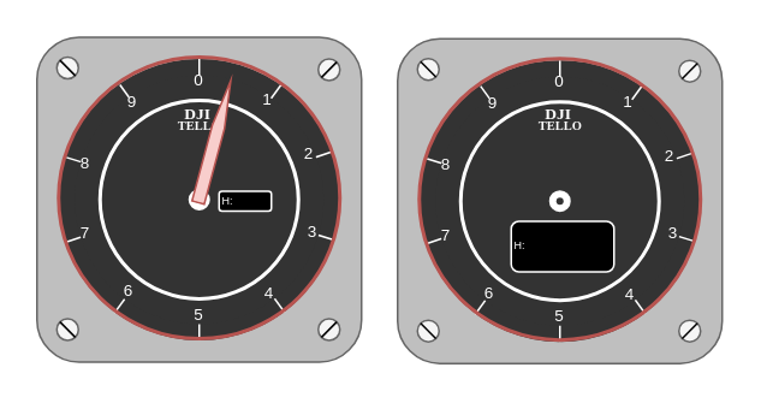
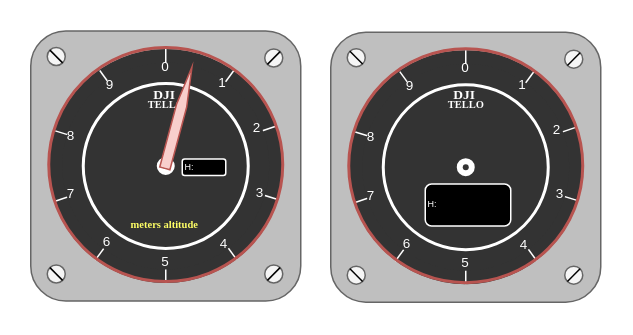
  <mxCell id="0" />
  <mxCell id="1" parent="0" />
  <mxCell id="2" value="" style="rounded=1;whiteSpace=wrap;html=1;strokeColor=#666666;fontColor=#333333;fillColor=#BFBFBF;arcSize=13;" parent="1" vertex="1"><mxGeometry x="20" y="20" width="180" height="180" as="geometry" /></mxCell>
  <mxCell id="3" value="" style="ellipse;whiteSpace=wrap;html=1;fontColor=#333333;fillColor=#333333;strokeColor=none;rotation=0;" parent="1" vertex="1"><mxGeometry x="32" y="32" width="156" height="156" as="geometry" /></mxCell>
  <mxCell id="4" value="" style="endArrow=none;html=1;strokeColor=#FFFFFF;fontSize=7;strokeWidth=2;" parent="1" target="3" edge="1"><mxGeometry width="50" height="50" relative="1" as="geometry"><mxPoint x="110" y="32" as="sourcePoint" /><mxPoint x="110" y="174" as="targetPoint" /></mxGeometry></mxCell>
  <mxCell id="5" value="" style="endArrow=none;html=1;exitX=0.5;exitY=1;exitDx=0;exitDy=0;entryX=0.5;entryY=0;entryDx=0;entryDy=0;strokeColor=#FFFFFF;strokeWidth=1;" parent="1" source="3" target="3" edge="1"><mxGeometry width="50" height="50" relative="1" as="geometry"><mxPoint x="100" y="190" as="sourcePoint" /><mxPoint x="150" y="140" as="targetPoint" /></mxGeometry></mxCell>
  <mxCell id="6" value="" style="endArrow=none;html=1;exitX=0.803;exitY=0.9;exitDx=0;exitDy=0;strokeColor=#FFFFFF;strokeWidth=1;entryX=0.218;entryY=0.092;entryDx=0;entryDy=0;entryPerimeter=0;exitPerimeter=0;" parent="1" source="3" target="3" edge="1"><mxGeometry width="50" height="50" relative="1" as="geometry"><mxPoint x="158" y="179" as="sourcePoint" /><mxPoint x="61" y="41" as="targetPoint" /></mxGeometry></mxCell>
  <mxCell id="7" value="" style="endArrow=none;html=1;entryX=0.028;entryY=0.35;entryDx=0;entryDy=0;strokeColor=#FFFFFF;strokeWidth=1;entryPerimeter=0;exitX=0.972;exitY=0.641;exitDx=0;exitDy=0;exitPerimeter=0;" parent="1" source="3" target="3" edge="1"><mxGeometry width="50" height="50" relative="1" as="geometry"><mxPoint x="181" y="139" as="sourcePoint" /><mxPoint x="38" y="79" as="targetPoint" /></mxGeometry></mxCell>
  <mxCell id="8" value="" style="endArrow=none;html=1;exitX=0.199;exitY=0.902;exitDx=0;exitDy=0;entryX=0.786;entryY=0.09;entryDx=0;entryDy=0;strokeColor=#FFFFFF;strokeWidth=1;entryPerimeter=0;exitPerimeter=0;" parent="1" source="3" edge="1"><mxGeometry width="50" height="50" relative="1" as="geometry"><mxPoint x="55.846" y="165.154" as="sourcePoint" /><mxPoint x="155.616" y="46.04" as="targetPoint" /></mxGeometry></mxCell>
  <mxCell id="9" value="" style="endArrow=none;html=1;exitX=0.024;exitY=0.652;exitDx=0;exitDy=0;entryX=0.967;entryY=0.331;entryDx=0;entryDy=0;strokeColor=#FFFFFF;strokeWidth=1;entryPerimeter=0;exitPerimeter=0;" parent="1" source="3" target="3" edge="1"><mxGeometry width="50" height="50" relative="1" as="geometry"><mxPoint x="35" y="132" as="sourcePoint" /><mxPoint x="206" y="78" as="targetPoint" /></mxGeometry></mxCell>
  <mxCell id="10" value="" style="ellipse;whiteSpace=wrap;html=1;fontColor=#333333;fillColor=#333333;strokeColor=none;rotation=0;" parent="1" vertex="1"><mxGeometry x="41" y="41" width="138" height="138" as="geometry" /></mxCell>
  <mxCell id="11" value="" style="ellipse;whiteSpace=wrap;html=1;aspect=fixed;strokeColor=#b85450;fillColor=none;strokeWidth=2;" parent="1" vertex="1"><mxGeometry x="32" y="31" width="156" height="156" as="geometry" /></mxCell>
  <mxCell id="12" value="&lt;font color=&quot;#ffffff&quot; style=&quot;font-size: 9px;&quot;&gt;0&lt;/font&gt;" style="text;html=1;strokeColor=none;fillColor=none;align=center;verticalAlign=middle;whiteSpace=wrap;rounded=0;fontSize=9;" parent="1" vertex="1"><mxGeometry x="108" y="39" width="4" height="10" as="geometry" /></mxCell>
  <mxCell id="13" value="&lt;font color=&quot;#ffffff&quot; style=&quot;font-size: 9px&quot;&gt;1&lt;/font&gt;" style="text;html=1;strokeColor=none;fillColor=none;align=center;verticalAlign=middle;whiteSpace=wrap;rounded=0;fontSize=9;" parent="1" vertex="1"><mxGeometry x="146" y="50" width="4" height="10" as="geometry" /></mxCell>
  <mxCell id="14" value="&lt;font color=&quot;#ffffff&quot; style=&quot;font-size: 9px&quot;&gt;2&lt;/font&gt;" style="text;html=1;strokeColor=none;fillColor=none;align=center;verticalAlign=middle;whiteSpace=wrap;rounded=0;fontSize=9;" parent="1" vertex="1"><mxGeometry x="169" y="80" width="4" height="10" as="geometry" /></mxCell>
  <mxCell id="15" value="&lt;font color=&quot;#ffffff&quot; style=&quot;font-size: 9px&quot;&gt;3&lt;/font&gt;" style="text;html=1;strokeColor=none;fillColor=none;align=center;verticalAlign=middle;whiteSpace=wrap;rounded=0;fontSize=9;" parent="1" vertex="1"><mxGeometry x="171" y="123" width="4" height="10" as="geometry" /></mxCell>
  <mxCell id="16" value="&lt;font color=&quot;#ffffff&quot; style=&quot;font-size: 9px&quot;&gt;4&lt;/font&gt;" style="text;html=1;strokeColor=none;fillColor=none;align=center;verticalAlign=middle;whiteSpace=wrap;rounded=0;fontSize=9;" parent="1" vertex="1"><mxGeometry x="147" y="157" width="4" height="10" as="geometry" /></mxCell>
  <mxCell id="17" value="&lt;font color=&quot;#ffffff&quot; style=&quot;font-size: 9px&quot;&gt;5&lt;/font&gt;" style="text;html=1;strokeColor=none;fillColor=none;align=center;verticalAlign=middle;whiteSpace=wrap;rounded=0;fontSize=9;" parent="1" vertex="1"><mxGeometry x="108" y="169" width="4" height="10" as="geometry" /></mxCell>
  <mxCell id="18" value="&lt;font color=&quot;#ffffff&quot; style=&quot;font-size: 9px&quot;&gt;6&lt;/font&gt;" style="text;html=1;strokeColor=none;fillColor=none;align=center;verticalAlign=middle;whiteSpace=wrap;rounded=0;fontSize=9;" parent="1" vertex="1"><mxGeometry x="69" y="156" width="4" height="10" as="geometry" /></mxCell>
  <mxCell id="19" value="&lt;font color=&quot;#ffffff&quot; style=&quot;font-size: 9px&quot;&gt;7&lt;/font&gt;" style="text;html=1;strokeColor=none;fillColor=none;align=center;verticalAlign=middle;whiteSpace=wrap;rounded=0;fontSize=9;" parent="1" vertex="1"><mxGeometry x="45" y="124.25" width="4" height="10" as="geometry" /></mxCell>
  <mxCell id="20" value="&lt;font color=&quot;#ffffff&quot; style=&quot;font-size: 9px&quot;&gt;8&lt;/font&gt;" style="text;html=1;strokeColor=none;fillColor=none;align=center;verticalAlign=middle;whiteSpace=wrap;rounded=0;fontSize=9;" parent="1" vertex="1"><mxGeometry x="45" y="85" width="4" height="10" as="geometry" /></mxCell>
  <mxCell id="21" value="&lt;font color=&quot;#ffffff&quot; style=&quot;font-size: 9px&quot;&gt;9&lt;/font&gt;" style="text;html=1;strokeColor=none;fillColor=none;align=center;verticalAlign=middle;whiteSpace=wrap;rounded=0;fontSize=9;" parent="1" vertex="1"><mxGeometry x="71" y="51" width="4" height="10" as="geometry" /></mxCell>
  <mxCell id="22" value="" style="ellipse;whiteSpace=wrap;html=1;aspect=fixed;fontSize=9;strokeWidth=2;fillColor=none;fontColor=#FFFFFF;strokeColor=#FFFFFF;" parent="1" vertex="1"><mxGeometry x="55" y="55" width="110" height="110" as="geometry" /></mxCell>
  <mxCell id="23" value="" style="ellipse;whiteSpace=wrap;html=1;aspect=fixed;fontSize=9;fontColor=#FFFFFF;strokeColor=#FFFFFF;strokeWidth=2;" parent="1" vertex="1"><mxGeometry x="105" y="105" width="10" height="10" as="geometry" /></mxCell>
  <mxCell id="24" value="" style="ellipse;whiteSpace=wrap;html=1;aspect=fixed;fontSize=9;fontColor=#FFFFFF;strokeWidth=2;strokeColor=none;fillColor=#333333;" parent="1" vertex="1"><mxGeometry x="108" y="108" width="4" height="4" as="geometry" /></mxCell>
  <mxCell id="25" value="H:" style="rounded=1;whiteSpace=wrap;html=1;fontSize=6;fontColor=#FFFFFF;strokeColor=#FFFFFF;strokeWidth=1;fillColor=#000000;align=left;verticalAlign=middle;" parent="1" vertex="1"><mxGeometry x="121" y="105.25" width="29" height="11" as="geometry" /></mxCell>
  <mxCell id="26" style="rounded=0;orthogonalLoop=1;jettySize=auto;html=1;exitX=0;exitY=0;exitDx=0;exitDy=0;entryX=1;entryY=1;entryDx=0;entryDy=0;fontSize=6;fontColor=#FFFFFF;strokeColor=#000000;strokeWidth=1;endArrow=none;endFill=0;" parent="1" source="27" target="27" edge="1"><mxGeometry relative="1" as="geometry" /></mxCell>
  <mxCell id="27" value="" style="ellipse;whiteSpace=wrap;html=1;aspect=fixed;fontSize=6;fontColor=#333333;strokeColor=#666666;strokeWidth=1;fillColor=#f5f5f5;align=left;verticalAlign=middle;" parent="1" vertex="1"><mxGeometry x="31" y="31" width="12" height="12" as="geometry" /></mxCell>
  <mxCell id="28" style="edgeStyle=none;rounded=0;orthogonalLoop=1;jettySize=auto;html=1;exitX=0;exitY=0;exitDx=0;exitDy=0;entryX=1;entryY=1;entryDx=0;entryDy=0;fontSize=6;fontColor=#FFFFFF;endArrow=none;endFill=0;strokeColor=#000000;strokeWidth=1;" parent="1" source="27" target="27" edge="1"><mxGeometry relative="1" as="geometry" /></mxCell>
  <mxCell id="29" value="" style="ellipse;whiteSpace=wrap;html=1;aspect=fixed;fontSize=6;fontColor=#333333;strokeColor=#666666;strokeWidth=1;fillColor=#f5f5f5;align=left;verticalAlign=middle;" parent="1" vertex="1"><mxGeometry x="176" y="32" width="12" height="12" as="geometry" /></mxCell>
  <mxCell id="30" value="" style="ellipse;whiteSpace=wrap;html=1;aspect=fixed;fontSize=6;fontColor=#333333;strokeColor=#666666;strokeWidth=1;fillColor=#f5f5f5;align=left;verticalAlign=middle;" parent="1" vertex="1"><mxGeometry x="176" y="176" width="12" height="12" as="geometry" /></mxCell>
  <mxCell id="31" value="" style="ellipse;whiteSpace=wrap;html=1;aspect=fixed;fontSize=6;fontColor=#333333;strokeColor=#666666;strokeWidth=1;fillColor=#f5f5f5;align=left;verticalAlign=middle;" parent="1" vertex="1"><mxGeometry x="31" y="176" width="12" height="12" as="geometry" /></mxCell>
  <mxCell id="32" style="edgeStyle=none;rounded=0;orthogonalLoop=1;jettySize=auto;html=1;exitX=0;exitY=0;exitDx=0;exitDy=0;entryX=1;entryY=1;entryDx=0;entryDy=0;fontSize=6;fontColor=#FFFFFF;endArrow=none;endFill=0;strokeColor=#000000;strokeWidth=1;" parent="1" source="31" target="31" edge="1"><mxGeometry relative="1" as="geometry" /></mxCell>
  <mxCell id="33" style="edgeStyle=none;rounded=0;orthogonalLoop=1;jettySize=auto;html=1;exitX=0;exitY=1;exitDx=0;exitDy=0;entryX=1;entryY=0;entryDx=0;entryDy=0;fontSize=6;fontColor=#FFFFFF;endArrow=none;endFill=0;strokeColor=#000000;strokeWidth=1;" parent="1" source="29" target="29" edge="1"><mxGeometry relative="1" as="geometry" /></mxCell>
  <mxCell id="34" style="edgeStyle=none;rounded=0;orthogonalLoop=1;jettySize=auto;html=1;exitX=0;exitY=1;exitDx=0;exitDy=0;entryX=1;entryY=0;entryDx=0;entryDy=0;fontSize=6;fontColor=#FFFFFF;endArrow=none;endFill=0;strokeColor=#000000;strokeWidth=1;" parent="1" source="30" target="30" edge="1"><mxGeometry relative="1" as="geometry" /></mxCell>
  <mxCell id="35" value="&lt;b style=&quot;font-size: 9px;&quot;&gt;&lt;font face=&quot;Georgia&quot; style=&quot;font-size: 9px;&quot;&gt;DJI&lt;/font&gt;&lt;/b&gt;" style="text;html=1;strokeColor=none;fillColor=none;align=center;verticalAlign=middle;whiteSpace=wrap;rounded=0;fontFamily=Tahoma;fontSize=9;fontColor=#FFFFFF;" parent="1" vertex="1"><mxGeometry x="94.25" y="55" width="30.5" height="15" as="geometry" /></mxCell>
  <mxCell id="36" value="&lt;b style=&quot;font-size: 7px;&quot;&gt;&lt;font face=&quot;Georgia&quot; style=&quot;font-size: 7px;&quot;&gt;TELLO&lt;/font&gt;&lt;/b&gt;" style="text;html=1;strokeColor=none;fillColor=none;align=center;verticalAlign=middle;whiteSpace=wrap;rounded=0;fontFamily=Tahoma;fontSize=7;fontColor=#FFFFFF;" parent="1" vertex="1"><mxGeometry x="94.75" y="62" width="30.5" height="15" as="geometry" /></mxCell>
+ <mxCell id="37" value="&lt;b style=&quot;font-size: 7px&quot;&gt;&lt;font face=&quot;Garamond&quot; color=&quot;#ffff66&quot; style=&quot;font-size: 7px&quot;&gt;meters altitude&lt;/font&gt;&lt;br style=&quot;font-size: 7px&quot;&gt;&lt;/b&gt;" style="text;html=1;strokeColor=none;fillColor=none;align=center;verticalAlign=middle;whiteSpace=wrap;rounded=0;fontFamily=Tahoma;fontSize=7;fontColor=#FFFFFF;" parent="1" vertex="1"><mxGeometry x="84.25" y="141" width="50.5" height="17" as="geometry" /></mxCell>
  <mxCell id="38" value="" style="html=1;shadow=0;dashed=0;align=center;verticalAlign=middle;shape=mxgraph.arrows2.arrow;dy=0;dx=26.71;notch=0;labelBackgroundColor=none;fontFamily=Tahoma;fontSize=7;strokeColor=#b85450;strokeWidth=1;fillColor=#f8cecc;rotation=-75;" parent="1" vertex="1"><mxGeometry x="83.44" y="74.26" width="70" height="7" as="geometry" /></mxCell>
  <mxCell id="39" value="" style="rounded=1;whiteSpace=wrap;html=1;strokeColor=#666666;fontColor=#333333;fillColor=#BFBFBF;arcSize=13;" parent="1" vertex="1"><mxGeometry x="220" y="20.75" width="180" height="180" as="geometry" /></mxCell>
  <mxCell id="40" value="" style="ellipse;whiteSpace=wrap;html=1;fontColor=#333333;fillColor=#333333;strokeColor=none;rotation=0;" parent="1" vertex="1"><mxGeometry x="232" y="32.75" width="156" height="156" as="geometry" /></mxCell>
  <mxCell id="41" value="" style="endArrow=none;html=1;strokeColor=#FFFFFF;fontSize=7;strokeWidth=2;" parent="1" target="40" edge="1"><mxGeometry width="50" height="50" relative="1" as="geometry"><mxPoint x="310" y="32.75" as="sourcePoint" /><mxPoint x="310" y="174.75" as="targetPoint" /></mxGeometry></mxCell>
  <mxCell id="42" value="" style="endArrow=none;html=1;exitX=0.5;exitY=1;exitDx=0;exitDy=0;entryX=0.5;entryY=0;entryDx=0;entryDy=0;strokeColor=#FFFFFF;strokeWidth=1;" parent="1" source="40" target="40" edge="1"><mxGeometry width="50" height="50" relative="1" as="geometry"><mxPoint x="300" y="190.75" as="sourcePoint" /><mxPoint x="350" y="140.75" as="targetPoint" /></mxGeometry></mxCell>
  <mxCell id="43" value="" style="endArrow=none;html=1;exitX=0.803;exitY=0.9;exitDx=0;exitDy=0;strokeColor=#FFFFFF;strokeWidth=1;entryX=0.218;entryY=0.092;entryDx=0;entryDy=0;entryPerimeter=0;exitPerimeter=0;" parent="1" source="40" target="40" edge="1"><mxGeometry width="50" height="50" relative="1" as="geometry"><mxPoint x="358" y="179.75" as="sourcePoint" /><mxPoint x="261" y="41.75" as="targetPoint" /></mxGeometry></mxCell>
  <mxCell id="44" value="" style="endArrow=none;html=1;entryX=0.028;entryY=0.35;entryDx=0;entryDy=0;strokeColor=#FFFFFF;strokeWidth=1;entryPerimeter=0;exitX=0.972;exitY=0.641;exitDx=0;exitDy=0;exitPerimeter=0;" parent="1" source="40" target="40" edge="1"><mxGeometry width="50" height="50" relative="1" as="geometry"><mxPoint x="381" y="139.75" as="sourcePoint" /><mxPoint x="238" y="79.75" as="targetPoint" /></mxGeometry></mxCell>
  <mxCell id="45" value="" style="endArrow=none;html=1;exitX=0.199;exitY=0.902;exitDx=0;exitDy=0;entryX=0.786;entryY=0.09;entryDx=0;entryDy=0;strokeColor=#FFFFFF;strokeWidth=1;entryPerimeter=0;exitPerimeter=0;" parent="1" source="40" edge="1"><mxGeometry width="50" height="50" relative="1" as="geometry"><mxPoint x="255.846" y="165.904" as="sourcePoint" /><mxPoint x="355.616" y="46.79" as="targetPoint" /></mxGeometry></mxCell>
  <mxCell id="46" value="" style="endArrow=none;html=1;exitX=0.024;exitY=0.652;exitDx=0;exitDy=0;entryX=0.967;entryY=0.331;entryDx=0;entryDy=0;strokeColor=#FFFFFF;strokeWidth=1;entryPerimeter=0;exitPerimeter=0;" parent="1" source="40" target="40" edge="1"><mxGeometry width="50" height="50" relative="1" as="geometry"><mxPoint x="235" y="132.75" as="sourcePoint" /><mxPoint x="406" y="78.75" as="targetPoint" /></mxGeometry></mxCell>
  <mxCell id="47" value="" style="ellipse;whiteSpace=wrap;html=1;fontColor=#333333;fillColor=#333333;strokeColor=none;rotation=0;" parent="1" vertex="1"><mxGeometry x="241" y="41.75" width="138" height="138" as="geometry" /></mxCell>
  <mxCell id="48" value="" style="ellipse;whiteSpace=wrap;html=1;aspect=fixed;strokeColor=#b85450;fillColor=none;strokeWidth=2;" parent="1" vertex="1"><mxGeometry x="232" y="31.75" width="156" height="156" as="geometry" /></mxCell>
  <mxCell id="49" value="&lt;font color=&quot;#ffffff&quot; style=&quot;font-size: 9px;&quot;&gt;0&lt;/font&gt;" style="text;html=1;strokeColor=none;fillColor=none;align=center;verticalAlign=middle;whiteSpace=wrap;rounded=0;fontSize=9;" parent="1" vertex="1"><mxGeometry x="308" y="39.75" width="4" height="10" as="geometry" /></mxCell>
  <mxCell id="50" value="&lt;font color=&quot;#ffffff&quot; style=&quot;font-size: 9px&quot;&gt;1&lt;/font&gt;" style="text;html=1;strokeColor=none;fillColor=none;align=center;verticalAlign=middle;whiteSpace=wrap;rounded=0;fontSize=9;" parent="1" vertex="1"><mxGeometry x="346" y="50.75" width="4" height="10" as="geometry" /></mxCell>
  <mxCell id="51" value="&lt;font color=&quot;#ffffff&quot; style=&quot;font-size: 9px&quot;&gt;2&lt;/font&gt;" style="text;html=1;strokeColor=none;fillColor=none;align=center;verticalAlign=middle;whiteSpace=wrap;rounded=0;fontSize=9;" parent="1" vertex="1"><mxGeometry x="369" y="80.75" width="4" height="10" as="geometry" /></mxCell>
  <mxCell id="52" value="&lt;font color=&quot;#ffffff&quot; style=&quot;font-size: 9px&quot;&gt;3&lt;/font&gt;" style="text;html=1;strokeColor=none;fillColor=none;align=center;verticalAlign=middle;whiteSpace=wrap;rounded=0;fontSize=9;" parent="1" vertex="1"><mxGeometry x="371" y="123.75" width="4" height="10" as="geometry" /></mxCell>
  <mxCell id="53" value="&lt;font color=&quot;#ffffff&quot; style=&quot;font-size: 9px&quot;&gt;4&lt;/font&gt;" style="text;html=1;strokeColor=none;fillColor=none;align=center;verticalAlign=middle;whiteSpace=wrap;rounded=0;fontSize=9;" parent="1" vertex="1"><mxGeometry x="347" y="157.75" width="4" height="10" as="geometry" /></mxCell>
  <mxCell id="54" value="&lt;font color=&quot;#ffffff&quot; style=&quot;font-size: 9px&quot;&gt;5&lt;/font&gt;" style="text;html=1;strokeColor=none;fillColor=none;align=center;verticalAlign=middle;whiteSpace=wrap;rounded=0;fontSize=9;" parent="1" vertex="1"><mxGeometry x="308" y="169.75" width="4" height="10" as="geometry" /></mxCell>
  <mxCell id="55" value="&lt;font color=&quot;#ffffff&quot; style=&quot;font-size: 9px&quot;&gt;6&lt;/font&gt;" style="text;html=1;strokeColor=none;fillColor=none;align=center;verticalAlign=middle;whiteSpace=wrap;rounded=0;fontSize=9;" parent="1" vertex="1"><mxGeometry x="269" y="156.75" width="4" height="10" as="geometry" /></mxCell>
  <mxCell id="56" value="&lt;font color=&quot;#ffffff&quot; style=&quot;font-size: 9px&quot;&gt;7&lt;/font&gt;" style="text;html=1;strokeColor=none;fillColor=none;align=center;verticalAlign=middle;whiteSpace=wrap;rounded=0;fontSize=9;" parent="1" vertex="1"><mxGeometry x="245" y="125" width="4" height="10" as="geometry" /></mxCell>
  <mxCell id="57" value="&lt;font color=&quot;#ffffff&quot; style=&quot;font-size: 9px&quot;&gt;8&lt;/font&gt;" style="text;html=1;strokeColor=none;fillColor=none;align=center;verticalAlign=middle;whiteSpace=wrap;rounded=0;fontSize=9;" parent="1" vertex="1"><mxGeometry x="245" y="85.75" width="4" height="10" as="geometry" /></mxCell>
  <mxCell id="58" value="&lt;font color=&quot;#ffffff&quot; style=&quot;font-size: 9px&quot;&gt;9&lt;/font&gt;" style="text;html=1;strokeColor=none;fillColor=none;align=center;verticalAlign=middle;whiteSpace=wrap;rounded=0;fontSize=9;" parent="1" vertex="1"><mxGeometry x="271" y="51.75" width="4" height="10" as="geometry" /></mxCell>
  <mxCell id="59" value="" style="ellipse;whiteSpace=wrap;html=1;aspect=fixed;fontSize=9;strokeWidth=2;fillColor=none;fontColor=#FFFFFF;strokeColor=#FFFFFF;" parent="1" vertex="1"><mxGeometry x="255" y="55.75" width="110" height="110" as="geometry" /></mxCell>
  <mxCell id="60" value="" style="ellipse;whiteSpace=wrap;html=1;aspect=fixed;fontSize=9;fontColor=#FFFFFF;strokeColor=#FFFFFF;strokeWidth=2;" parent="1" vertex="1"><mxGeometry x="305" y="105.75" width="10" height="10" as="geometry" /></mxCell>
  <mxCell id="61" value="" style="ellipse;whiteSpace=wrap;html=1;aspect=fixed;fontSize=9;fontColor=#FFFFFF;strokeWidth=2;strokeColor=none;fillColor=#333333;" parent="1" vertex="1"><mxGeometry x="308" y="108.75" width="4" height="4" as="geometry" /></mxCell>
  <mxCell id="62" value="H:" style="rounded=1;whiteSpace=wrap;html=1;fontSize=6;fontColor=#FFFFFF;strokeColor=#FFFFFF;strokeWidth=1;fillColor=#000000;align=left;verticalAlign=middle;" parent="1" vertex="1"><mxGeometry x="283" y="122" width="57" height="28" as="geometry" /></mxCell>
  <mxCell id="63" style="rounded=0;orthogonalLoop=1;jettySize=auto;html=1;exitX=0;exitY=0;exitDx=0;exitDy=0;entryX=1;entryY=1;entryDx=0;entryDy=0;fontSize=6;fontColor=#FFFFFF;strokeColor=#000000;strokeWidth=1;endArrow=none;endFill=0;" parent="1" source="64" target="64" edge="1"><mxGeometry relative="1" as="geometry" /></mxCell>
  <mxCell id="64" value="" style="ellipse;whiteSpace=wrap;html=1;aspect=fixed;fontSize=6;fontColor=#333333;strokeColor=#666666;strokeWidth=1;fillColor=#f5f5f5;align=left;verticalAlign=middle;" parent="1" vertex="1"><mxGeometry x="231" y="31.75" width="12" height="12" as="geometry" /></mxCell>
  <mxCell id="65" style="edgeStyle=none;rounded=0;orthogonalLoop=1;jettySize=auto;html=1;exitX=0;exitY=0;exitDx=0;exitDy=0;entryX=1;entryY=1;entryDx=0;entryDy=0;fontSize=6;fontColor=#FFFFFF;endArrow=none;endFill=0;strokeColor=#000000;strokeWidth=1;" parent="1" source="64" target="64" edge="1"><mxGeometry relative="1" as="geometry" /></mxCell>
  <mxCell id="66" value="" style="ellipse;whiteSpace=wrap;html=1;aspect=fixed;fontSize=6;fontColor=#333333;strokeColor=#666666;strokeWidth=1;fillColor=#f5f5f5;align=left;verticalAlign=middle;" parent="1" vertex="1"><mxGeometry x="376" y="32.75" width="12" height="12" as="geometry" /></mxCell>
  <mxCell id="67" value="" style="ellipse;whiteSpace=wrap;html=1;aspect=fixed;fontSize=6;fontColor=#333333;strokeColor=#666666;strokeWidth=1;fillColor=#f5f5f5;align=left;verticalAlign=middle;" parent="1" vertex="1"><mxGeometry x="376" y="176.75" width="12" height="12" as="geometry" /></mxCell>
  <mxCell id="68" value="" style="ellipse;whiteSpace=wrap;html=1;aspect=fixed;fontSize=6;fontColor=#333333;strokeColor=#666666;strokeWidth=1;fillColor=#f5f5f5;align=left;verticalAlign=middle;" parent="1" vertex="1"><mxGeometry x="231" y="176.75" width="12" height="12" as="geometry" /></mxCell>
  <mxCell id="69" style="edgeStyle=none;rounded=0;orthogonalLoop=1;jettySize=auto;html=1;exitX=0;exitY=0;exitDx=0;exitDy=0;entryX=1;entryY=1;entryDx=0;entryDy=0;fontSize=6;fontColor=#FFFFFF;endArrow=none;endFill=0;strokeColor=#000000;strokeWidth=1;" parent="1" source="68" target="68" edge="1"><mxGeometry relative="1" as="geometry" /></mxCell>
  <mxCell id="70" style="edgeStyle=none;rounded=0;orthogonalLoop=1;jettySize=auto;html=1;exitX=0;exitY=1;exitDx=0;exitDy=0;entryX=1;entryY=0;entryDx=0;entryDy=0;fontSize=6;fontColor=#FFFFFF;endArrow=none;endFill=0;strokeColor=#000000;strokeWidth=1;" parent="1" source="66" target="66" edge="1"><mxGeometry relative="1" as="geometry" /></mxCell>
  <mxCell id="71" style="edgeStyle=none;rounded=0;orthogonalLoop=1;jettySize=auto;html=1;exitX=0;exitY=1;exitDx=0;exitDy=0;entryX=1;entryY=0;entryDx=0;entryDy=0;fontSize=6;fontColor=#FFFFFF;endArrow=none;endFill=0;strokeColor=#000000;strokeWidth=1;" parent="1" source="67" target="67" edge="1"><mxGeometry relative="1" as="geometry" /></mxCell>
  <mxCell id="72" value="&lt;b style=&quot;font-size: 9px;&quot;&gt;&lt;font face=&quot;Georgia&quot; style=&quot;font-size: 9px;&quot;&gt;DJI&lt;/font&gt;&lt;/b&gt;" style="text;html=1;strokeColor=none;fillColor=none;align=center;verticalAlign=middle;whiteSpace=wrap;rounded=0;fontFamily=Tahoma;fontSize=9;fontColor=#FFFFFF;" parent="1" vertex="1"><mxGeometry x="294.25" y="55.75" width="30.5" height="15" as="geometry" /></mxCell>
  <mxCell id="73" value="&lt;b style=&quot;font-size: 7px;&quot;&gt;&lt;font face=&quot;Georgia&quot; style=&quot;font-size: 7px;&quot;&gt;TELLO&lt;/font&gt;&lt;/b&gt;" style="text;html=1;strokeColor=none;fillColor=none;align=center;verticalAlign=middle;whiteSpace=wrap;rounded=0;fontFamily=Tahoma;fontSize=7;fontColor=#FFFFFF;" parent="1" vertex="1"><mxGeometry x="294.75" y="62.75" width="30.5" height="15" as="geometry" /></mxCell>
